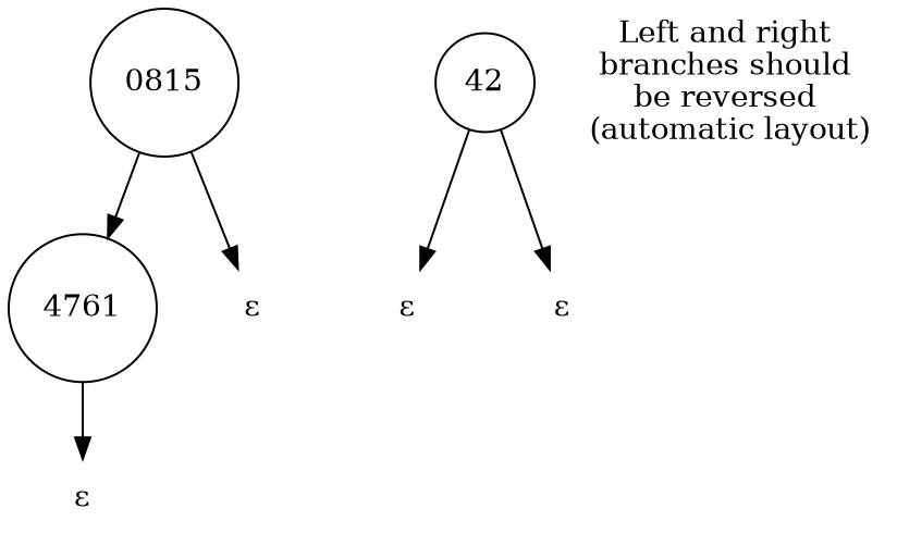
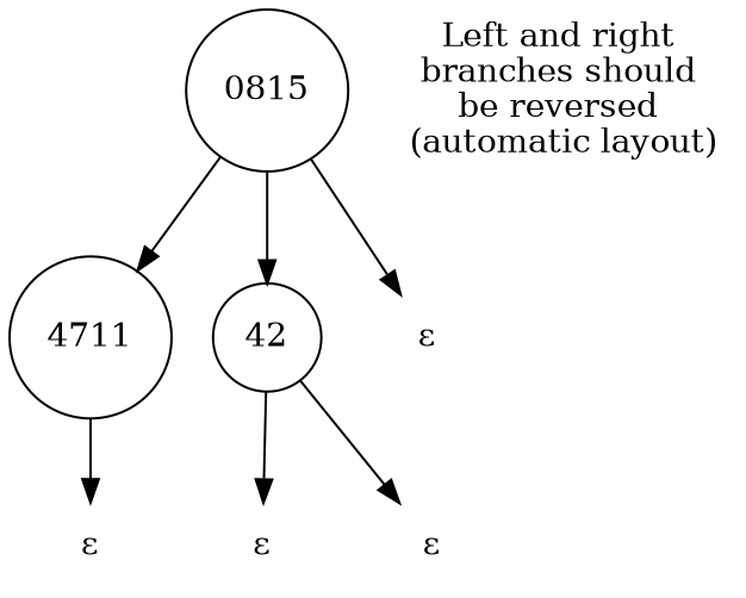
  digraph {
    node [shape=none]
-   n1 [label=4761 shape=circle]
+   n1 [label=4711 shape=circle]
    n2 [label="&epsilon;"]
    n3 [label=0815 shape=circle]
    n4 [label=42 shape=circle]
    n5 [label="&epsilon;"]
    n6 [label="&epsilon;"]
    n7 [label="&epsilon;"]
    n8 [label="Left and right \nbranches should \nbe reversed \n(automatic layout)"]
    n1 -> n2
    n3 -> n1
+   n3 -> n4
    n3 -> n5
    n4 -> n6
    n4 -> n7
  }
